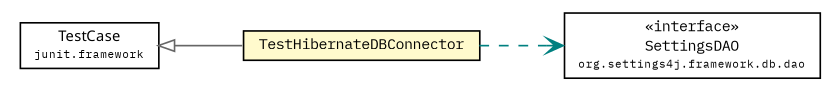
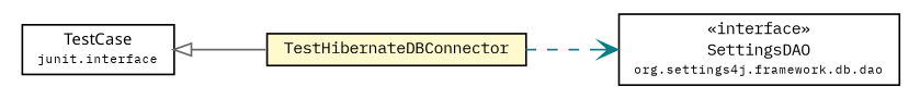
  digraph {
    fontname="IBM Plex Mono"
    rankdir=LR
    node [fontcolor=black fontname="IBM Plex Mono" fontsize=9.0 shape=plaintext]
    edge [fontname="IBM Plex Mono" headport=p labelfontname=arial labelfontsize=10 tailport=p]
    n1 [label=<<table border="0" cellborder="1" cellspacing="0" cellpadding="2" port="p" bgcolor="lemonChiffon" href="./TestHibernateDBConnector.html"> 		<tr><td><table border="0" cellspacing="0" cellpadding="1"> 			<tr><td> TestHibernateDBConnector </td></tr> 		</table></td></tr> 		</table>>]
    n2 [label=<<table border="0" cellborder="1" cellspacing="0" cellpadding="2" port="p"> 		<tr><td><table border="0" cellspacing="0" cellpadding="1"> 			<tr><td> &laquo;interface&raquo; </td></tr> 			<tr><td> SettingsDAO </td></tr> 			<tr><td><font point-size="7.0"> org.settings4j.framework.db.dao </font></td></tr> 		</table></td></tr> 		</table>>]
-   n3 [label=<<table border="0" cellborder="1" cellspacing="0" cellpadding="2" port="p" href="http://junit.org/junit/javadoc/3.8.1/junit/framework/TestCase.html"> 		<tr><td><table border="0" cellspacing="0" cellpadding="1"> 			<tr><td><font face="ariali"> TestCase </font></td></tr> 			<tr><td><font point-size="7.0"> junit.framework </font></td></tr> 		</table></td></tr> 		</table>>]
+   n3 [label=<<table border="0" cellborder="1" cellspacing="0" cellpadding="2" port="p" href="http://junit.org/junit/javadoc/3.8.1/junit/framework/TestCase.html"> 		<tr><td><table border="0" cellspacing="0" cellpadding="1"> 			<tr><td><font face="ariali"> TestCase </font></td></tr> 			<tr><td><font point-size="7.0"> junit.interface </font></td></tr> 		</table></td></tr> 		</table>>]
    n1 -> n2 [arrowhead=open color=teal fontcolor=black fontsize=10.0 style=dashed]
    n3 -> n1 [arrowtail=empty color=gray40 dir=back fontsize=10]
  }
